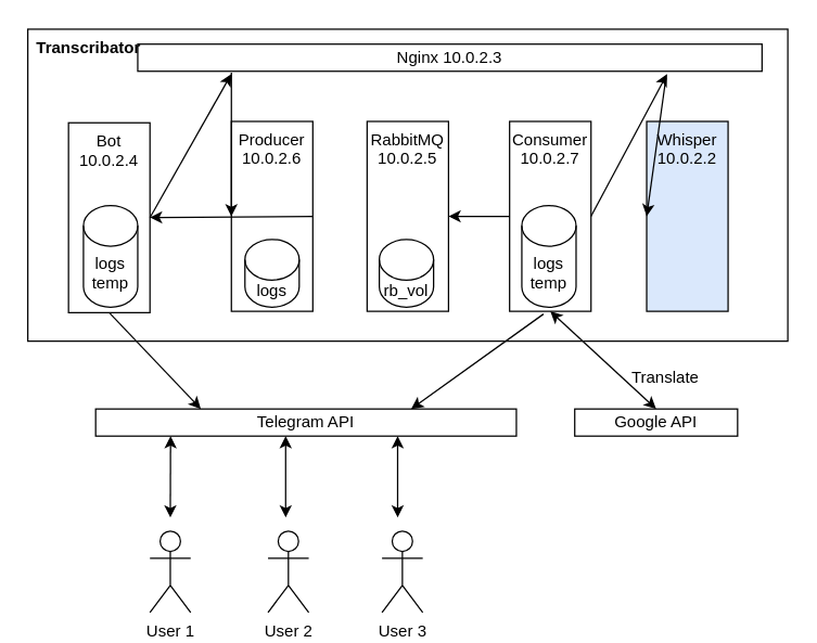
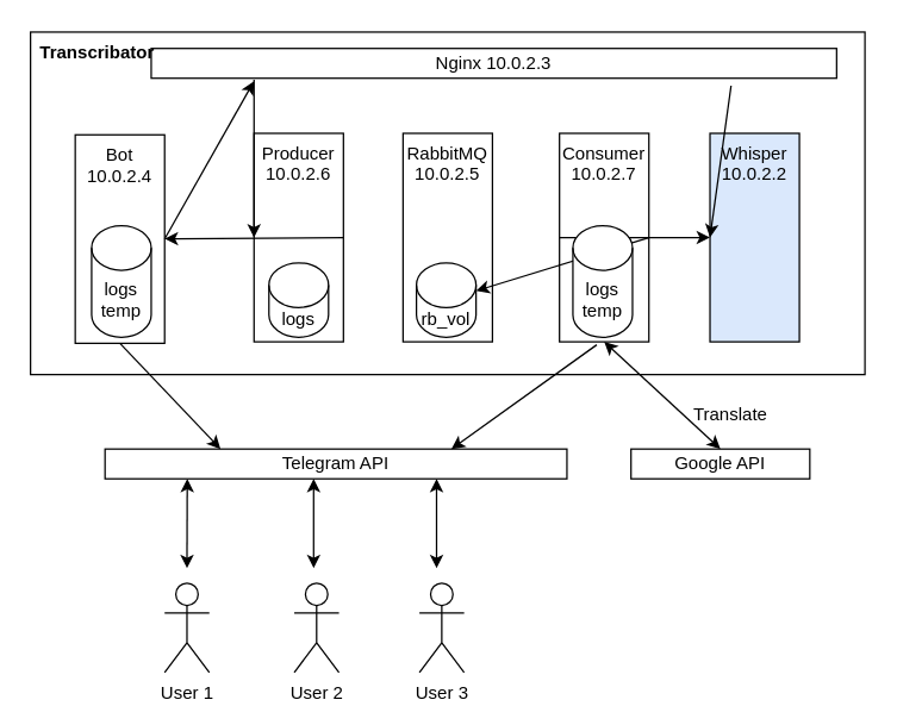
  <mxCell id="0" />
  <mxCell id="1" parent="0" />
  <mxCell id="2" value="" style="rounded=0;whiteSpace=wrap;html=1;" vertex="1" parent="1"><mxGeometry x="20" y="21" width="560" height="230" as="geometry" /></mxCell>
  <mxCell id="3" value="User 1" style="shape=umlActor;verticalLabelPosition=bottom;verticalAlign=top;html=1;outlineConnect=0;" vertex="1" parent="1"><mxGeometry x="110" y="391" width="30" height="60" as="geometry" /></mxCell>
  <mxCell id="4" value="User 2" style="shape=umlActor;verticalLabelPosition=bottom;verticalAlign=top;html=1;outlineConnect=0;" vertex="1" parent="1"><mxGeometry x="197" y="391" width="30" height="60" as="geometry" /></mxCell>
  <mxCell id="5" value="User 3" style="shape=umlActor;verticalLabelPosition=bottom;verticalAlign=top;html=1;outlineConnect=0;" vertex="1" parent="1"><mxGeometry x="281" y="391" width="30" height="60" as="geometry" /></mxCell>
  <mxCell id="6" value="Bot&lt;div&gt;10.0.2.4&lt;/div&gt;" style="rounded=0;whiteSpace=wrap;html=1;spacing=2;verticalAlign=top;" vertex="1" parent="1"><mxGeometry x="50" y="90" width="60" height="140" as="geometry" /></mxCell>
  <mxCell id="7" value="Telegram API" style="rounded=0;whiteSpace=wrap;html=1;" vertex="1" parent="1"><mxGeometry x="70" y="301" width="310" height="20" as="geometry" /></mxCell>
  <mxCell id="8" value="Producer&lt;div&gt;10.0.2.6&lt;/div&gt;" style="rounded=0;whiteSpace=wrap;html=1;verticalAlign=top;" vertex="1" parent="1"><mxGeometry x="170" y="89" width="60" height="140" as="geometry" /></mxCell>
  <mxCell id="9" value="RabbitMQ&lt;div&gt;10.0.2.5&lt;/div&gt;" style="rounded=0;whiteSpace=wrap;html=1;verticalAlign=top;" vertex="1" parent="1"><mxGeometry x="270" y="89" width="60" height="140" as="geometry" /></mxCell>
  <mxCell id="10" value="Consumer&lt;div&gt;10.0.2.7&lt;/div&gt;" style="rounded=0;whiteSpace=wrap;html=1;verticalAlign=top;" vertex="1" parent="1"><mxGeometry x="375" y="89" width="60" height="140" as="geometry" /></mxCell>
  <mxCell id="11" value="W&lt;span style=&quot;background-color: transparent; color: light-dark(rgb(0, 0, 0), rgb(255, 255, 255));&quot;&gt;hisper&lt;/span&gt;&lt;div&gt;&lt;span style=&quot;background-color: transparent;&quot;&gt;10.0.2.2&lt;/span&gt;&lt;/div&gt;" style="rounded=0;whiteSpace=wrap;html=1;verticalAlign=top;fillColor=#dae8fc;" vertex="1" parent="1"><mxGeometry x="476" y="89" width="60" height="140" as="geometry" /></mxCell>
  <mxCell id="12" value="Nginx&amp;nbsp;10.0.2.3" style="rounded=0;whiteSpace=wrap;html=1;" vertex="1" parent="1"><mxGeometry x="101" y="32" width="460" height="20" as="geometry" /></mxCell>
  <mxCell id="13" value="" style="endArrow=classic;startArrow=classic;html=1;rounded=0;entryX=0.178;entryY=1;entryDx=0;entryDy=0;entryPerimeter=0;" edge="1" parent="1" target="7"><mxGeometry width="50" height="50" relative="1" as="geometry"><mxPoint x="125" y="381" as="sourcePoint" /><mxPoint x="170" y="401" as="targetPoint" /></mxGeometry></mxCell>
  <mxCell id="14" value="" style="endArrow=classic;html=1;rounded=0;exitX=1;exitY=0.5;exitDx=0;exitDy=0;" edge="1" parent="1" source="8" target="6"><mxGeometry width="50" height="50" relative="1" as="geometry"><mxPoint x="50" y="431" as="sourcePoint" /><mxPoint x="100" y="381" as="targetPoint" /></mxGeometry></mxCell>
- <mxCell id="15" value="" style="endArrow=classic;html=1;rounded=0;entryX=1;entryY=0.5;entryDx=0;entryDy=0;exitX=0;exitY=0.5;exitDx=0;exitDy=0;" edge="1" parent="1" source="10" target="9"><mxGeometry width="50" height="50" relative="1" as="geometry"><mxPoint x="30" y="391" as="sourcePoint" /><mxPoint x="80" y="341" as="targetPoint" /></mxGeometry></mxCell>
+ <mxCell id="15" value="" style="endArrow=classic;html=1;rounded=0;exitX=0;exitY=0.5;exitDx=0;exitDy=0;" edge="1" parent="1" source="10" target="11"><mxGeometry width="50" height="50" relative="1" as="geometry"><mxPoint x="30" y="391" as="sourcePoint" /><mxPoint x="80" y="341" as="targetPoint" /></mxGeometry></mxCell>
  <mxCell id="16" value="" style="endArrow=classic;html=1;rounded=0;exitX=1;exitY=0.5;exitDx=0;exitDy=0;entryX=0.15;entryY=1.1;entryDx=0;entryDy=0;entryPerimeter=0;" edge="1" parent="1" source="6" target="12"><mxGeometry width="50" height="50" relative="1" as="geometry"><mxPoint x="150" y="251" as="sourcePoint" /><mxPoint x="200" y="201" as="targetPoint" /></mxGeometry></mxCell>
  <mxCell id="17" value="" style="endArrow=classic;html=1;rounded=0;entryX=0;entryY=0.5;entryDx=0;entryDy=0;exitX=0.15;exitY=1.05;exitDx=0;exitDy=0;exitPerimeter=0;" edge="1" parent="1" source="12" target="8"><mxGeometry width="50" height="50" relative="1" as="geometry"><mxPoint x="140" y="71" as="sourcePoint" /><mxPoint x="50" y="241" as="targetPoint" /></mxGeometry></mxCell>
- <mxCell id="18" value="" style="endArrow=classic;html=1;rounded=0;exitX=1;exitY=0.5;exitDx=0;exitDy=0;entryX=0.848;entryY=1.1;entryDx=0;entryDy=0;entryPerimeter=0;" edge="1" parent="1" source="10" target="12"><mxGeometry width="50" height="50" relative="1" as="geometry"><mxPoint x="600" y="441" as="sourcePoint" /><mxPoint x="650" y="391" as="targetPoint" /></mxGeometry></mxCell>
+ <mxCell id="18" value="" style="endArrow=classic;html=1;rounded=0;exitX=1;exitY=0.5;exitDx=0;exitDy=0;" edge="1" parent="1" source="10" target="31"><mxGeometry width="50" height="50" relative="1" as="geometry"><mxPoint x="600" y="441" as="sourcePoint" /><mxPoint x="650" y="391" as="targetPoint" /></mxGeometry></mxCell>
  <mxCell id="19" value="" style="endArrow=classic;html=1;rounded=0;entryX=0;entryY=0.5;entryDx=0;entryDy=0;exitX=0.846;exitY=1.25;exitDx=0;exitDy=0;exitPerimeter=0;" edge="1" parent="1" source="12" target="11"><mxGeometry width="50" height="50" relative="1" as="geometry"><mxPoint x="580" y="251" as="sourcePoint" /><mxPoint x="630" y="201" as="targetPoint" /></mxGeometry></mxCell>
  <mxCell id="20" value="" style="endArrow=classic;startArrow=classic;html=1;rounded=0;entryX=0.178;entryY=1;entryDx=0;entryDy=0;entryPerimeter=0;" edge="1" parent="1"><mxGeometry width="50" height="50" relative="1" as="geometry"><mxPoint x="210" y="381" as="sourcePoint" /><mxPoint x="210" y="321" as="targetPoint" /></mxGeometry></mxCell>
  <mxCell id="21" value="" style="endArrow=classic;startArrow=classic;html=1;rounded=0;entryX=0.178;entryY=1;entryDx=0;entryDy=0;entryPerimeter=0;" edge="1" parent="1"><mxGeometry width="50" height="50" relative="1" as="geometry"><mxPoint x="292.5" y="381" as="sourcePoint" /><mxPoint x="292.5" y="321" as="targetPoint" /></mxGeometry></mxCell>
  <mxCell id="22" value="" style="endArrow=classic;html=1;rounded=0;entryX=0.75;entryY=0;entryDx=0;entryDy=0;" edge="1" parent="1" target="7"><mxGeometry width="50" height="50" relative="1" as="geometry"><mxPoint x="400" y="231" as="sourcePoint" /><mxPoint x="560" y="311" as="targetPoint" /></mxGeometry></mxCell>
  <mxCell id="23" value="" style="endArrow=classic;html=1;rounded=0;exitX=0.5;exitY=1;exitDx=0;exitDy=0;entryX=0.25;entryY=0;entryDx=0;entryDy=0;" edge="1" parent="1" source="6" target="7"><mxGeometry width="50" height="50" relative="1" as="geometry"><mxPoint x="-30" y="411" as="sourcePoint" /><mxPoint x="20" y="361" as="targetPoint" /></mxGeometry></mxCell>
  <mxCell id="24" value="Google API" style="rounded=0;whiteSpace=wrap;html=1;" vertex="1" parent="1"><mxGeometry x="423" y="301" width="120" height="20" as="geometry" /></mxCell>
  <mxCell id="25" value="" style="endArrow=classic;startArrow=classic;html=1;rounded=0;entryX=0.5;entryY=1;entryDx=0;entryDy=0;exitX=0.5;exitY=0;exitDx=0;exitDy=0;" edge="1" parent="1" source="24" target="10"><mxGeometry width="50" height="50" relative="1" as="geometry"><mxPoint x="490" y="431" as="sourcePoint" /><mxPoint x="540" y="381" as="targetPoint" /></mxGeometry></mxCell>
  <mxCell id="26" value="Translate" style="text;html=1;align=center;verticalAlign=middle;whiteSpace=wrap;rounded=0;" vertex="1" parent="1"><mxGeometry x="460" y="263" width="60" height="30" as="geometry" /></mxCell>
  <mxCell id="27" value="&lt;h4&gt;Transcribator&lt;/h4&gt;" style="text;html=1;align=center;verticalAlign=middle;whiteSpace=wrap;rounded=0;" vertex="1" parent="1"><mxGeometry x="35" y="20" width="60" height="30" as="geometry" /></mxCell>
  <mxCell id="28" value="logs&lt;div&gt;temp&lt;/div&gt;" style="shape=cylinder3;whiteSpace=wrap;html=1;boundedLbl=1;backgroundOutline=1;size=15;" vertex="1" parent="1"><mxGeometry x="61" y="151" width="40" height="75" as="geometry" /></mxCell>
  <mxCell id="29" value="logs" style="shape=cylinder3;whiteSpace=wrap;html=1;boundedLbl=1;backgroundOutline=1;size=15;" vertex="1" parent="1"><mxGeometry x="180" y="176" width="40" height="50" as="geometry" /></mxCell>
  <mxCell id="30" value="logs&lt;div&gt;temp&lt;/div&gt;" style="shape=cylinder3;whiteSpace=wrap;html=1;boundedLbl=1;backgroundOutline=1;size=15;" vertex="1" parent="1"><mxGeometry x="384" y="151" width="40" height="75" as="geometry" /></mxCell>
  <mxCell id="31" value="rb_vol" style="shape=cylinder3;whiteSpace=wrap;html=1;boundedLbl=1;backgroundOutline=1;size=15;" vertex="1" parent="1"><mxGeometry x="279" y="176" width="40" height="50" as="geometry" /></mxCell>
